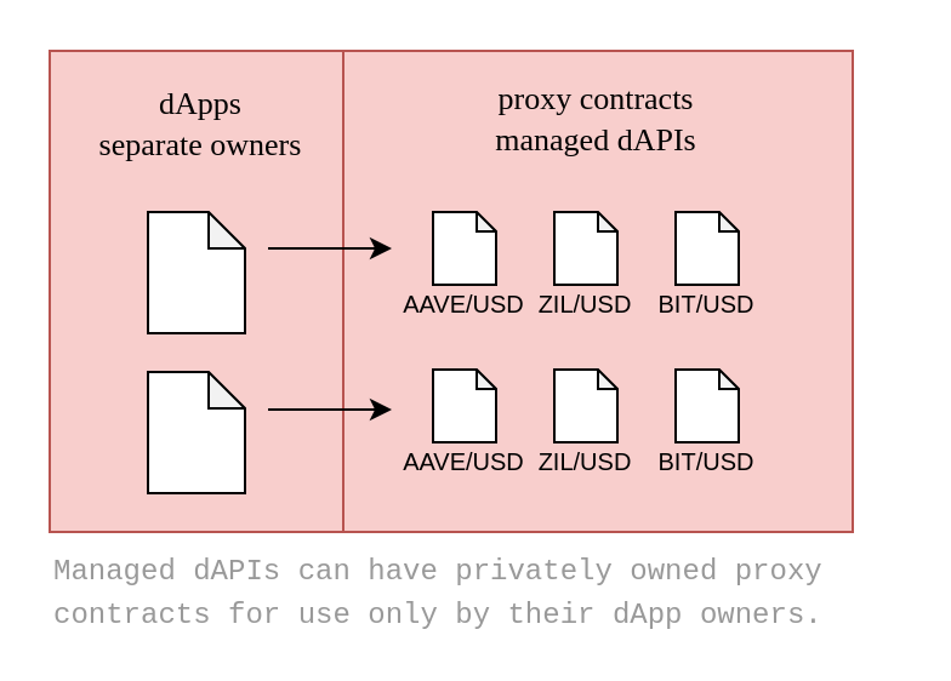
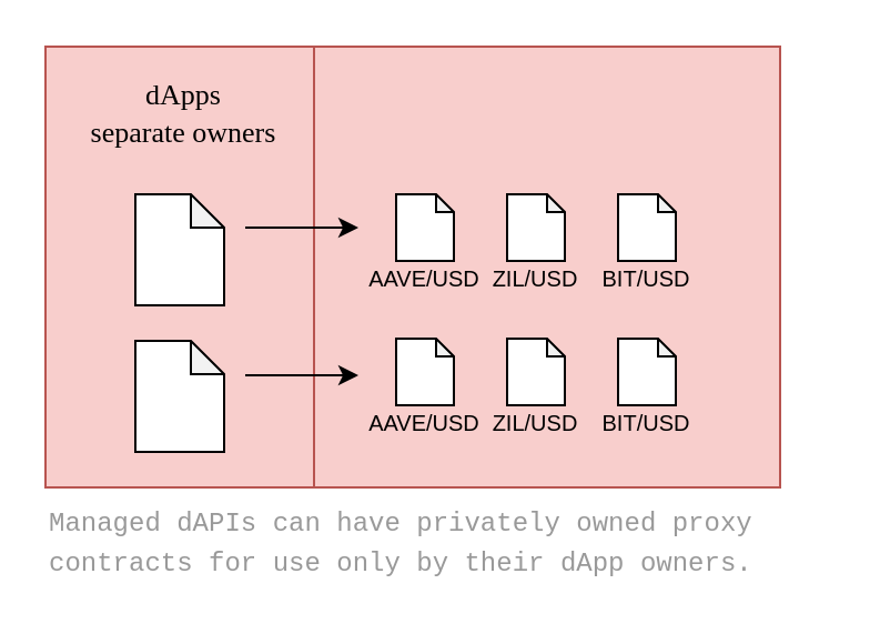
  <mxCell id="0" />
  <mxCell id="1" parent="0" />
  <mxCell id="2" value="" style="rounded=0;whiteSpace=wrap;html=1;shadow=0;fillColor=#f8cecc;strokeColor=#b85450;" parent="1" vertex="1"><mxGeometry x="141" y="20.5" width="210" height="198.5" as="geometry" /></mxCell>
- <mxCell id="3" value="&lt;font face=&quot;Verdana&quot; style=&quot;font-size: 13px&quot;&gt;proxy contracts&lt;br&gt;managed dAPIs&lt;br&gt;&lt;/font&gt;" style="text;html=1;strokeColor=none;fillColor=none;align=center;verticalAlign=middle;whiteSpace=wrap;rounded=0;shadow=1;fontSize=14;" parent="1" vertex="1"><mxGeometry x="184" y="32.91" width="123" height="30" as="geometry" /></mxCell>
  <mxCell id="4" value="" style="rounded=0;whiteSpace=wrap;html=1;shadow=0;fillColor=#f8cecc;strokeColor=#b85450;" parent="1" vertex="1"><mxGeometry x="20" y="20.5" width="121" height="198.5" as="geometry" /></mxCell>
  <mxCell id="5" value="" style="shape=note;whiteSpace=wrap;html=1;backgroundOutline=1;darkOpacity=0.05;fontSize=10;size=15;" parent="1" vertex="1"><mxGeometry x="60.5" y="87" width="40" height="50" as="geometry" /></mxCell>
  <mxCell id="6" value="" style="shape=note;whiteSpace=wrap;html=1;backgroundOutline=1;darkOpacity=0.05;fontSize=10;size=15;" parent="1" vertex="1"><mxGeometry x="60.5" y="153" width="40" height="50" as="geometry" /></mxCell>
  <mxCell id="7" value="" style="shape=note;whiteSpace=wrap;html=1;backgroundOutline=1;darkOpacity=0.05;size=8;" parent="1" vertex="1"><mxGeometry x="178" y="87" width="26" height="30" as="geometry" /></mxCell>
  <mxCell id="8" value="" style="shape=note;whiteSpace=wrap;html=1;backgroundOutline=1;darkOpacity=0.05;size=8;" parent="1" vertex="1"><mxGeometry x="228" y="87" width="26" height="30" as="geometry" /></mxCell>
  <mxCell id="9" value="" style="shape=note;whiteSpace=wrap;html=1;backgroundOutline=1;darkOpacity=0.05;size=8;" parent="1" vertex="1"><mxGeometry x="278" y="87" width="26" height="30" as="geometry" /></mxCell>
  <mxCell id="10" value="&lt;font style=&quot;font-size: 10px;&quot;&gt;AAVE/USD&lt;/font&gt;" style="text;html=1;strokeColor=none;fillColor=none;align=center;verticalAlign=middle;whiteSpace=wrap;rounded=0;fontSize=7;" parent="1" vertex="1"><mxGeometry x="161" y="110.19" width="60" height="30" as="geometry" /></mxCell>
  <mxCell id="11" value="&lt;font style=&quot;font-size: 10px;&quot;&gt;ZIL/USD&lt;/font&gt;" style="text;html=1;strokeColor=none;fillColor=none;align=center;verticalAlign=middle;whiteSpace=wrap;rounded=0;fontSize=7;" parent="1" vertex="1"><mxGeometry x="211" y="110" width="60" height="30" as="geometry" /></mxCell>
  <mxCell id="12" value="&lt;font style=&quot;font-size: 10px;&quot;&gt;BIT/USD&lt;/font&gt;" style="text;html=1;strokeColor=none;fillColor=none;align=center;verticalAlign=middle;whiteSpace=wrap;rounded=0;fontSize=7;" parent="1" vertex="1"><mxGeometry x="261" y="110" width="60" height="30" as="geometry" /></mxCell>
  <mxCell id="13" value="" style="endArrow=none;startArrow=classic;html=1;rounded=0;fontSize=11;endFill=0;" parent="1" edge="1"><mxGeometry width="50" height="50" relative="1" as="geometry"><mxPoint x="161" y="102" as="sourcePoint" /><mxPoint x="110" y="102" as="targetPoint" /></mxGeometry></mxCell>
  <mxCell id="14" value="" style="shape=note;whiteSpace=wrap;html=1;backgroundOutline=1;darkOpacity=0.05;size=8;" parent="1" vertex="1"><mxGeometry x="178" y="152" width="26" height="30" as="geometry" /></mxCell>
  <mxCell id="15" value="" style="shape=note;whiteSpace=wrap;html=1;backgroundOutline=1;darkOpacity=0.05;size=8;" parent="1" vertex="1"><mxGeometry x="228" y="152" width="26" height="30" as="geometry" /></mxCell>
  <mxCell id="16" value="" style="shape=note;whiteSpace=wrap;html=1;backgroundOutline=1;darkOpacity=0.05;size=8;" parent="1" vertex="1"><mxGeometry x="278" y="152" width="26" height="30" as="geometry" /></mxCell>
  <mxCell id="17" value="&lt;font style=&quot;font-size: 10px;&quot;&gt;AAVE/USD&lt;/font&gt;" style="text;html=1;strokeColor=none;fillColor=none;align=center;verticalAlign=middle;whiteSpace=wrap;rounded=0;fontSize=7;" parent="1" vertex="1"><mxGeometry x="161" y="175.19" width="60" height="30" as="geometry" /></mxCell>
  <mxCell id="18" value="&lt;font style=&quot;font-size: 10px;&quot;&gt;ZIL/USD&lt;/font&gt;" style="text;html=1;strokeColor=none;fillColor=none;align=center;verticalAlign=middle;whiteSpace=wrap;rounded=0;fontSize=7;" parent="1" vertex="1"><mxGeometry x="211" y="175" width="60" height="30" as="geometry" /></mxCell>
  <mxCell id="19" value="&lt;font style=&quot;font-size: 10px;&quot;&gt;BIT/USD&lt;/font&gt;" style="text;html=1;strokeColor=none;fillColor=none;align=center;verticalAlign=middle;whiteSpace=wrap;rounded=0;fontSize=7;" parent="1" vertex="1"><mxGeometry x="261" y="175" width="60" height="30" as="geometry" /></mxCell>
  <mxCell id="20" value="" style="endArrow=none;startArrow=classic;html=1;rounded=0;fontSize=11;endFill=0;" parent="1" edge="1"><mxGeometry width="50" height="50" relative="1" as="geometry"><mxPoint x="161" y="168.5" as="sourcePoint" /><mxPoint x="110" y="168.5" as="targetPoint" /></mxGeometry></mxCell>
  <mxCell id="21" value="&lt;font face=&quot;Verdana&quot; style=&quot;font-size: 13px&quot;&gt;dApps&lt;br&gt;separate owners&lt;br&gt;&lt;/font&gt;" style="text;html=1;strokeColor=none;fillColor=none;align=center;verticalAlign=middle;whiteSpace=wrap;rounded=0;shadow=1;fontSize=14;" parent="1" vertex="1"><mxGeometry x="26.5" y="34.91" width="110.5" height="30" as="geometry" /></mxCell>
  <mxCell id="22" value="&lt;div style=&quot;font-family: Menlo, Monaco, &amp;quot;Courier New&amp;quot;, monospace; line-height: 18px;&quot;&gt;Managed dAPIs can have privately owned proxy contracts for use only by their dApp owners.&lt;/div&gt;" style="text;html=1;strokeColor=none;fillColor=none;align=left;verticalAlign=middle;whiteSpace=wrap;rounded=0;fontColor=#999999;" vertex="1" parent="1"><mxGeometry x="20" y="229" width="350" height="30" as="geometry" /></mxCell>
